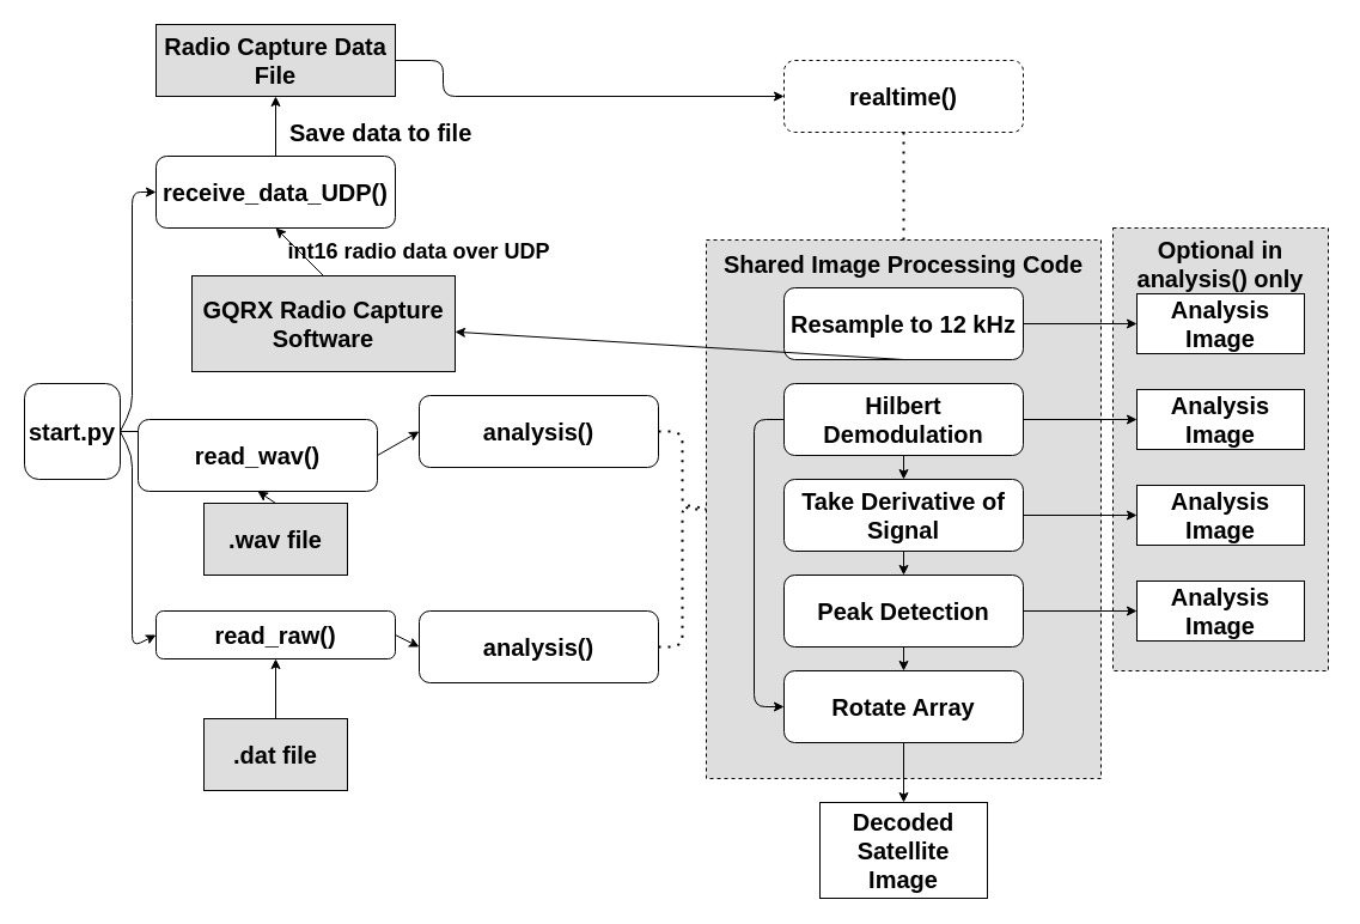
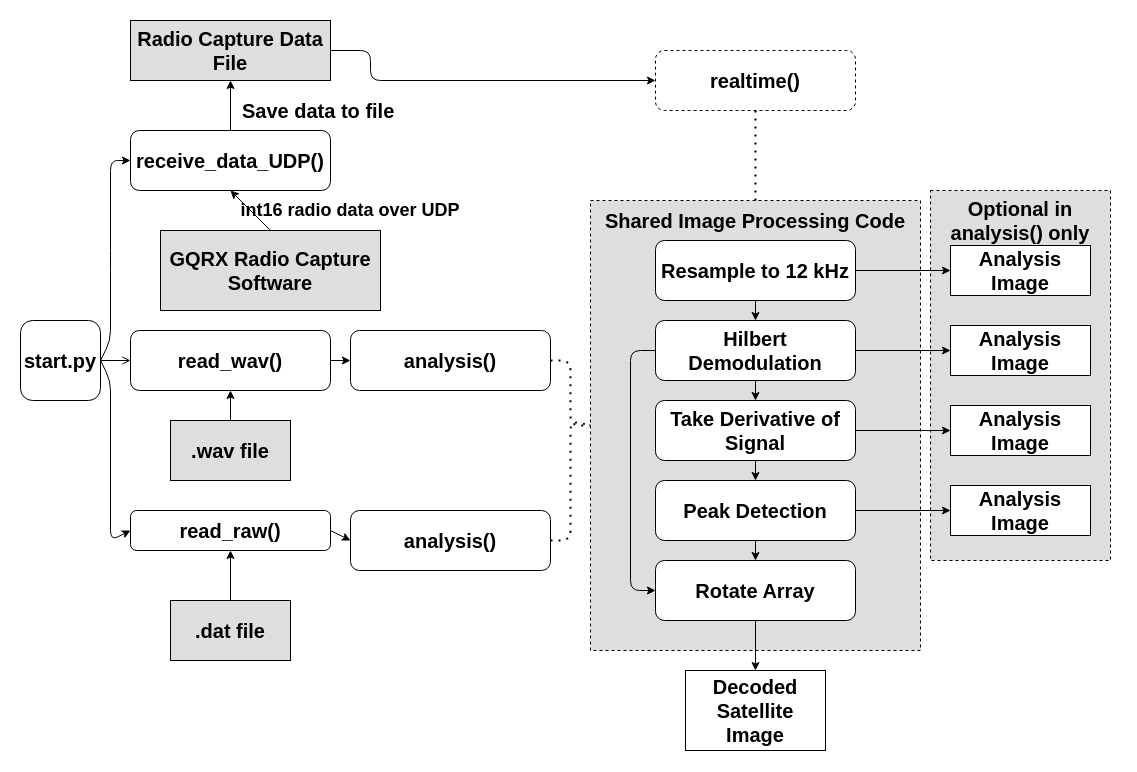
  <mxCell id="0" />
  <mxCell id="1" parent="0" />
  <mxCell id="2" value="" style="rounded=0;whiteSpace=wrap;html=1;dashed=1;fillColor=#DEDEDE;" vertex="1" parent="1"><mxGeometry x="930" y="190" width="180" height="370" as="geometry" /></mxCell>
  <mxCell id="3" value="" style="rounded=0;whiteSpace=wrap;html=1;dashed=1;fillColor=#DEDEDE;" vertex="1" parent="1"><mxGeometry x="590" y="200" width="330" height="450" as="geometry" /></mxCell>
  <mxCell id="4" value="" style="edgeStyle=orthogonalEdgeStyle;rounded=0;orthogonalLoop=1;jettySize=auto;html=1;endArrow=open;" edge="1" parent="1" source="5" target="7"><mxGeometry relative="1" as="geometry" /></mxCell>
  <mxCell id="5" value="&lt;font style=&quot;font-size: 20px&quot;&gt;&lt;b&gt;start.py&lt;/b&gt;&lt;/font&gt;" style="whiteSpace=wrap;html=1;aspect=fixed;rounded=1;" vertex="1" parent="1"><mxGeometry x="20" y="320" width="80" height="80" as="geometry" /></mxCell>
  <mxCell id="6" value="&lt;font style=&quot;font-size: 20px&quot;&gt;&lt;b&gt;&lt;font style=&quot;font-size: 20px&quot;&gt;receive_data_UDP()&lt;/font&gt;&lt;/b&gt;&lt;/font&gt;" style="rounded=1;whiteSpace=wrap;html=1;" vertex="1" parent="1"><mxGeometry x="130" y="130" width="200" height="60" as="geometry" /></mxCell>
- <mxCell id="7" value="&lt;b&gt;&lt;font style=&quot;font-size: 20px&quot;&gt;read_wav()&lt;/font&gt;&lt;/b&gt;" style="rounded=1;whiteSpace=wrap;html=1;" vertex="1" parent="1"><mxGeometry x="115" y="350" width="200" height="60" as="geometry" /></mxCell>
+ <mxCell id="7" value="&lt;b&gt;&lt;font style=&quot;font-size: 20px&quot;&gt;read_wav()&lt;/font&gt;&lt;/b&gt;" style="rounded=1;whiteSpace=wrap;html=1;" vertex="1" parent="1"><mxGeometry x="130" y="330" width="200" height="60" as="geometry" /></mxCell>
  <mxCell id="8" value="&lt;b&gt;&lt;font style=&quot;font-size: 20px&quot;&gt;read_raw()&lt;/font&gt;&lt;/b&gt;" style="rounded=1;whiteSpace=wrap;html=1;" vertex="1" parent="1"><mxGeometry x="130" y="510" width="200" height="40" as="geometry" /></mxCell>
  <mxCell id="9" value="" style="endArrow=classic;html=1;entryX=0;entryY=0.5;entryDx=0;entryDy=0;exitX=1;exitY=0.5;exitDx=0;exitDy=0;" edge="1" parent="1" source="5" target="6"><mxGeometry width="50" height="50" relative="1" as="geometry"><mxPoint x="80" y="270" as="sourcePoint" /><mxPoint x="130" y="220" as="targetPoint" /><Array as="points"><mxPoint x="110" y="340" /><mxPoint x="110" y="260" /><mxPoint x="110" y="160" /></Array></mxGeometry></mxCell>
  <mxCell id="10" value="" style="endArrow=classic;html=1;exitX=1;exitY=0.5;exitDx=0;exitDy=0;entryX=0;entryY=0.5;entryDx=0;entryDy=0;" edge="1" parent="1" source="5" target="8"><mxGeometry width="50" height="50" relative="1" as="geometry"><mxPoint x="650" y="440" as="sourcePoint" /><mxPoint x="700" y="390" as="targetPoint" /><Array as="points"><mxPoint x="110" y="380" /><mxPoint x="110" y="540" /></Array></mxGeometry></mxCell>
  <mxCell id="11" value="&lt;b&gt;&lt;font style=&quot;font-size: 20px&quot;&gt;GQRX Radio Capture Software&lt;/font&gt;&lt;/b&gt;" style="rounded=0;whiteSpace=wrap;html=1;fillColor=#DEDEDE;" vertex="1" parent="1"><mxGeometry x="160" y="230" width="220" height="80" as="geometry" /></mxCell>
  <mxCell id="12" value="&lt;b&gt;&lt;font style=&quot;font-size: 18px&quot;&gt;int16 radio data over UDP&lt;/font&gt;&lt;/b&gt;" style="text;html=1;strokeColor=none;fillColor=none;align=center;verticalAlign=middle;whiteSpace=wrap;rounded=0;" vertex="1" parent="1"><mxGeometry x="220" y="200" width="260" height="20" as="geometry" /></mxCell>
  <mxCell id="13" value="&lt;b&gt;&lt;font style=&quot;font-size: 20px&quot;&gt;Radio Capture Data File&lt;br&gt;&lt;/font&gt;&lt;/b&gt;" style="rounded=0;whiteSpace=wrap;html=1;fillColor=#DEDEDE;" vertex="1" parent="1"><mxGeometry x="130" y="20" width="200" height="60" as="geometry" /></mxCell>
  <mxCell id="14" value="&lt;div align=&quot;left&quot;&gt;&lt;b&gt;&lt;font style=&quot;font-size: 20px&quot;&gt;Save data to file&lt;/font&gt;&lt;/b&gt;&lt;br&gt;&lt;/div&gt;" style="text;html=1;strokeColor=none;fillColor=none;align=left;verticalAlign=middle;whiteSpace=wrap;rounded=0;" vertex="1" parent="1"><mxGeometry x="240" y="100" width="180" height="20" as="geometry" /></mxCell>
  <mxCell id="15" value="&lt;b&gt;&lt;font style=&quot;font-size: 20px&quot;&gt;.wav file&lt;/font&gt;&lt;/b&gt;" style="rounded=0;whiteSpace=wrap;html=1;fillColor=#DEDEDE;" vertex="1" parent="1"><mxGeometry x="170" y="420" width="120" height="60" as="geometry" /></mxCell>
  <mxCell id="16" value="" style="endArrow=classic;html=1;exitX=0.5;exitY=0;exitDx=0;exitDy=0;entryX=0.5;entryY=1;entryDx=0;entryDy=0;" edge="1" parent="1" source="15" target="7"><mxGeometry width="50" height="50" relative="1" as="geometry"><mxPoint x="650" y="440" as="sourcePoint" /><mxPoint x="700" y="390" as="targetPoint" /></mxGeometry></mxCell>
  <mxCell id="17" value="&lt;b&gt;&lt;font style=&quot;font-size: 20px&quot;&gt;.dat file&lt;/font&gt;&lt;/b&gt;" style="rounded=0;whiteSpace=wrap;html=1;fillColor=#DEDEDE;" vertex="1" parent="1"><mxGeometry x="170" y="600" width="120" height="60" as="geometry" /></mxCell>
  <mxCell id="18" value="" style="endArrow=classic;html=1;exitX=0.5;exitY=0;exitDx=0;exitDy=0;entryX=0.5;entryY=1;entryDx=0;entryDy=0;" edge="1" parent="1" source="17" target="8"><mxGeometry width="50" height="50" relative="1" as="geometry"><mxPoint x="650" y="440" as="sourcePoint" /><mxPoint x="700" y="390" as="targetPoint" /></mxGeometry></mxCell>
  <mxCell id="19" value="&lt;b&gt;&lt;font style=&quot;font-size: 20px&quot;&gt;analysis()&lt;/font&gt;&lt;/b&gt;" style="rounded=1;whiteSpace=wrap;html=1;" vertex="1" parent="1"><mxGeometry x="350" y="330" width="200" height="60" as="geometry" /></mxCell>
  <mxCell id="20" value="&lt;b&gt;&lt;font style=&quot;font-size: 20px&quot;&gt;analysis()&lt;/font&gt;&lt;/b&gt;" style="rounded=1;whiteSpace=wrap;html=1;" vertex="1" parent="1"><mxGeometry x="350" y="510" width="200" height="60" as="geometry" /></mxCell>
  <mxCell id="21" value="" style="endArrow=classic;html=1;exitX=1;exitY=0.5;exitDx=0;exitDy=0;entryX=0;entryY=0.5;entryDx=0;entryDy=0;" edge="1" parent="1" source="7" target="19"><mxGeometry width="50" height="50" relative="1" as="geometry"><mxPoint x="650" y="440" as="sourcePoint" /><mxPoint x="700" y="390" as="targetPoint" /></mxGeometry></mxCell>
  <mxCell id="22" value="" style="endArrow=classic;html=1;exitX=1;exitY=0.5;exitDx=0;exitDy=0;entryX=0;entryY=0.5;entryDx=0;entryDy=0;" edge="1" parent="1" source="8" target="20"><mxGeometry width="50" height="50" relative="1" as="geometry"><mxPoint x="390" y="510" as="sourcePoint" /><mxPoint x="440" y="460" as="targetPoint" /></mxGeometry></mxCell>
  <mxCell id="23" value="&lt;b&gt;&lt;font style=&quot;font-size: 20px&quot;&gt;realtime()&lt;/font&gt;&lt;/b&gt;" style="rounded=1;whiteSpace=wrap;html=1;dashed=1;" vertex="1" parent="1"><mxGeometry x="655" y="50" width="200" height="60" as="geometry" /></mxCell>
  <mxCell id="24" value="" style="endArrow=classic;html=1;exitX=1;exitY=0.5;exitDx=0;exitDy=0;entryX=0;entryY=0.5;entryDx=0;entryDy=0;" edge="1" parent="1" source="13" target="23"><mxGeometry width="50" height="50" relative="1" as="geometry"><mxPoint x="650" y="440" as="sourcePoint" /><mxPoint x="700" y="390" as="targetPoint" /><Array as="points"><mxPoint x="370" y="50" /><mxPoint x="370" y="80" /></Array></mxGeometry></mxCell>
  <mxCell id="25" value="&lt;div style=&quot;font-size: 20px&quot;&gt;&lt;b&gt;Resample to 12 kHz&lt;/b&gt;&lt;br&gt;&lt;/div&gt;" style="rounded=1;whiteSpace=wrap;html=1;" vertex="1" parent="1"><mxGeometry x="655" y="240" width="200" height="60" as="geometry" /></mxCell>
  <mxCell id="26" value="&lt;div style=&quot;font-size: 20px&quot;&gt;&lt;b&gt;&lt;font style=&quot;font-size: 20px&quot;&gt;&lt;font style=&quot;font-size: 20px&quot;&gt;Hilbert Demodulation&lt;br&gt;&lt;/font&gt;&lt;/font&gt;&lt;/b&gt;&lt;/div&gt;" style="rounded=1;whiteSpace=wrap;html=1;" vertex="1" parent="1"><mxGeometry x="655" y="320" width="200" height="60" as="geometry" /></mxCell>
  <mxCell id="27" value="&lt;b&gt;&lt;font style=&quot;font-size: 20px&quot;&gt;Peak Detection&lt;br&gt;&lt;/font&gt;&lt;/b&gt;" style="rounded=1;whiteSpace=wrap;html=1;" vertex="1" parent="1"><mxGeometry x="655" y="480" width="200" height="60" as="geometry" /></mxCell>
  <mxCell id="28" value="&lt;b&gt;&lt;font style=&quot;font-size: 20px&quot;&gt;Rotate Array&lt;br&gt;&lt;/font&gt;&lt;/b&gt;" style="rounded=1;whiteSpace=wrap;html=1;" vertex="1" parent="1"><mxGeometry x="655" y="560" width="200" height="60" as="geometry" /></mxCell>
  <mxCell id="29" value="" style="endArrow=classic;html=1;entryX=0.5;entryY=1;entryDx=0;entryDy=0;exitX=0.5;exitY=0;exitDx=0;exitDy=0;" edge="1" parent="1" source="6" target="13"><mxGeometry width="50" height="50" relative="1" as="geometry"><mxPoint x="180" y="205" as="sourcePoint" /><mxPoint x="230" y="155" as="targetPoint" /></mxGeometry></mxCell>
  <mxCell id="30" value="&lt;b&gt;&lt;font style=&quot;font-size: 20px&quot;&gt;Take Derivative of Signal&lt;br&gt;&lt;/font&gt;&lt;/b&gt;" style="rounded=1;whiteSpace=wrap;html=1;" vertex="1" parent="1"><mxGeometry x="655" y="400" width="200" height="60" as="geometry" /></mxCell>
  <mxCell id="31" value="" style="endArrow=none;dashed=1;html=1;dashPattern=1 3;strokeWidth=2;exitX=1;exitY=0.5;exitDx=0;exitDy=0;entryX=0;entryY=0.5;entryDx=0;entryDy=0;" edge="1" parent="1" source="20" target="3"><mxGeometry width="50" height="50" relative="1" as="geometry"><mxPoint x="650" y="420" as="sourcePoint" /><mxPoint x="700" y="370" as="targetPoint" /><Array as="points"><mxPoint x="570" y="540" /><mxPoint x="570" y="420" /></Array></mxGeometry></mxCell>
  <mxCell id="32" value="" style="endArrow=none;dashed=1;html=1;dashPattern=1 3;strokeWidth=2;exitX=1;exitY=0.5;exitDx=0;exitDy=0;entryX=0;entryY=0.5;entryDx=0;entryDy=0;" edge="1" parent="1" source="19" target="3"><mxGeometry width="50" height="50" relative="1" as="geometry"><mxPoint x="650" y="420" as="sourcePoint" /><mxPoint x="700" y="370" as="targetPoint" /><Array as="points"><mxPoint x="570" y="360" /><mxPoint x="570" y="425" /></Array></mxGeometry></mxCell>
  <mxCell id="33" value="" style="endArrow=none;dashed=1;html=1;dashPattern=1 3;strokeWidth=2;entryX=0.5;entryY=1;entryDx=0;entryDy=0;exitX=0.5;exitY=0;exitDx=0;exitDy=0;" edge="1" parent="1" source="3" target="23"><mxGeometry width="50" height="50" relative="1" as="geometry"><mxPoint x="970" y="250" as="sourcePoint" /><mxPoint x="700" y="370" as="targetPoint" /></mxGeometry></mxCell>
  <mxCell id="34" value="&lt;b&gt;&lt;font style=&quot;font-size: 20px&quot;&gt;Shared Image Processing Code&lt;/font&gt;&lt;/b&gt;" style="text;html=1;strokeColor=none;fillColor=none;align=center;verticalAlign=middle;whiteSpace=wrap;rounded=0;dashed=1;" vertex="1" parent="1"><mxGeometry x="590" y="210" width="330" height="20" as="geometry" /></mxCell>
- <mxCell id="35" value="" style="endArrow=classic;html=1;exitX=0.5;exitY=1;exitDx=0;exitDy=0;" edge="1" parent="1" source="25" target="11"><mxGeometry width="50" height="50" relative="1" as="geometry"><mxPoint x="980" y="310" as="sourcePoint" /><mxPoint x="980" y="330" as="targetPoint" /></mxGeometry></mxCell>
+ <mxCell id="35" value="" style="endArrow=classic;html=1;exitX=0.5;exitY=1;exitDx=0;exitDy=0;entryX=0.5;entryY=0;entryDx=0;entryDy=0;" edge="1" parent="1" source="25" target="26"><mxGeometry width="50" height="50" relative="1" as="geometry"><mxPoint x="980" y="310" as="sourcePoint" /><mxPoint x="980" y="330" as="targetPoint" /></mxGeometry></mxCell>
  <mxCell id="36" value="" style="endArrow=classic;html=1;exitX=0.5;exitY=1;exitDx=0;exitDy=0;entryX=0.5;entryY=0;entryDx=0;entryDy=0;" edge="1" parent="1" source="26" target="30"><mxGeometry width="50" height="50" relative="1" as="geometry"><mxPoint x="1020" y="370" as="sourcePoint" /><mxPoint x="1020" y="390" as="targetPoint" /></mxGeometry></mxCell>
  <mxCell id="37" value="" style="endArrow=classic;html=1;exitX=0.5;exitY=1;exitDx=0;exitDy=0;entryX=0.5;entryY=0;entryDx=0;entryDy=0;" edge="1" parent="1" source="27" target="28"><mxGeometry width="50" height="50" relative="1" as="geometry"><mxPoint x="1040" y="510" as="sourcePoint" /><mxPoint x="1040" y="530" as="targetPoint" /></mxGeometry></mxCell>
  <mxCell id="38" value="" style="endArrow=classic;html=1;entryX=0;entryY=0.5;entryDx=0;entryDy=0;exitX=0;exitY=0.5;exitDx=0;exitDy=0;" edge="1" parent="1" source="26" target="28"><mxGeometry width="50" height="50" relative="1" as="geometry"><mxPoint x="630" y="490" as="sourcePoint" /><mxPoint x="700" y="420" as="targetPoint" /><Array as="points"><mxPoint x="630" y="350" /><mxPoint x="630" y="590" /></Array></mxGeometry></mxCell>
  <mxCell id="39" value="" style="endArrow=classic;html=1;exitX=0.5;exitY=1;exitDx=0;exitDy=0;entryX=0.5;entryY=0;entryDx=0;entryDy=0;" edge="1" parent="1" source="30" target="27"><mxGeometry width="50" height="50" relative="1" as="geometry"><mxPoint x="785" y="390" as="sourcePoint" /><mxPoint x="785" y="410" as="targetPoint" /></mxGeometry></mxCell>
  <mxCell id="40" value="" style="endArrow=classic;html=1;entryX=0.5;entryY=1;entryDx=0;entryDy=0;exitX=0.5;exitY=0;exitDx=0;exitDy=0;" edge="1" parent="1" source="11" target="6"><mxGeometry width="50" height="50" relative="1" as="geometry"><mxPoint x="650" y="330" as="sourcePoint" /><mxPoint x="700" y="280" as="targetPoint" /></mxGeometry></mxCell>
  <mxCell id="41" value="&lt;b&gt;&lt;font style=&quot;font-size: 20px&quot;&gt;Decoded Satellite Image&lt;br&gt;&lt;/font&gt;&lt;/b&gt;" style="rounded=0;whiteSpace=wrap;html=1;fillColor=#FFFFFF;" vertex="1" parent="1"><mxGeometry x="685" y="670" width="140" height="80" as="geometry" /></mxCell>
  <mxCell id="42" value="&lt;b&gt;&lt;font style=&quot;font-size: 20px&quot;&gt;Analysis Image&lt;br&gt;&lt;/font&gt;&lt;/b&gt;" style="rounded=0;whiteSpace=wrap;html=1;fillColor=#FFFFFF;" vertex="1" parent="1"><mxGeometry x="950" y="485" width="140" height="50" as="geometry" /></mxCell>
  <mxCell id="43" value="&lt;b&gt;&lt;font style=&quot;font-size: 20px&quot;&gt;Analysis Image&lt;br&gt;&lt;/font&gt;&lt;/b&gt;" style="rounded=0;whiteSpace=wrap;html=1;fillColor=#FFFFFF;" vertex="1" parent="1"><mxGeometry x="950" y="405" width="140" height="50" as="geometry" /></mxCell>
  <mxCell id="44" value="&lt;b&gt;&lt;font style=&quot;font-size: 20px&quot;&gt;Analysis Image&lt;br&gt;&lt;/font&gt;&lt;/b&gt;" style="rounded=0;whiteSpace=wrap;html=1;fillColor=#FFFFFF;" vertex="1" parent="1"><mxGeometry x="950" y="325" width="140" height="50" as="geometry" /></mxCell>
  <mxCell id="45" value="" style="endArrow=classic;html=1;exitX=0.5;exitY=1;exitDx=0;exitDy=0;entryX=0.5;entryY=0;entryDx=0;entryDy=0;" edge="1" parent="1" source="28" target="41"><mxGeometry width="50" height="50" relative="1" as="geometry"><mxPoint x="650" y="410" as="sourcePoint" /><mxPoint x="700" y="360" as="targetPoint" /></mxGeometry></mxCell>
  <mxCell id="46" value="" style="endArrow=classic;html=1;entryX=0;entryY=0.5;entryDx=0;entryDy=0;exitX=1;exitY=0.5;exitDx=0;exitDy=0;" edge="1" parent="1" source="27" target="42"><mxGeometry width="50" height="50" relative="1" as="geometry"><mxPoint x="650" y="410" as="sourcePoint" /><mxPoint x="700" y="360" as="targetPoint" /></mxGeometry></mxCell>
  <mxCell id="47" value="" style="endArrow=classic;html=1;entryX=0;entryY=0.5;entryDx=0;entryDy=0;exitX=1;exitY=0.5;exitDx=0;exitDy=0;" edge="1" parent="1" source="30" target="43"><mxGeometry width="50" height="50" relative="1" as="geometry"><mxPoint x="650" y="410" as="sourcePoint" /><mxPoint x="700" y="360" as="targetPoint" /></mxGeometry></mxCell>
  <mxCell id="48" value="" style="endArrow=classic;html=1;entryX=0;entryY=0.5;entryDx=0;entryDy=0;exitX=1;exitY=0.5;exitDx=0;exitDy=0;" edge="1" parent="1" source="26" target="44"><mxGeometry width="50" height="50" relative="1" as="geometry"><mxPoint x="650" y="410" as="sourcePoint" /><mxPoint x="700" y="360" as="targetPoint" /></mxGeometry></mxCell>
  <mxCell id="49" value="&lt;b&gt;&lt;font style=&quot;font-size: 20px&quot;&gt;Analysis Image&lt;br&gt;&lt;/font&gt;&lt;/b&gt;" style="rounded=0;whiteSpace=wrap;html=1;fillColor=#FFFFFF;" vertex="1" parent="1"><mxGeometry x="950" y="245" width="140" height="50" as="geometry" /></mxCell>
  <mxCell id="50" value="" style="endArrow=classic;html=1;entryX=0;entryY=0.5;entryDx=0;entryDy=0;exitX=1;exitY=0.5;exitDx=0;exitDy=0;" edge="1" parent="1" source="25" target="49"><mxGeometry width="50" height="50" relative="1" as="geometry"><mxPoint x="650" y="410" as="sourcePoint" /><mxPoint x="700" y="360" as="targetPoint" /></mxGeometry></mxCell>
  <mxCell id="51" value="&lt;b&gt;&lt;font style=&quot;font-size: 20px&quot;&gt;Optional in analysis() only&lt;/font&gt;&lt;/b&gt;" style="text;html=1;strokeColor=none;fillColor=none;align=center;verticalAlign=middle;whiteSpace=wrap;rounded=0;dashed=1;" vertex="1" parent="1"><mxGeometry x="925" y="210" width="190" height="20" as="geometry" /></mxCell>
